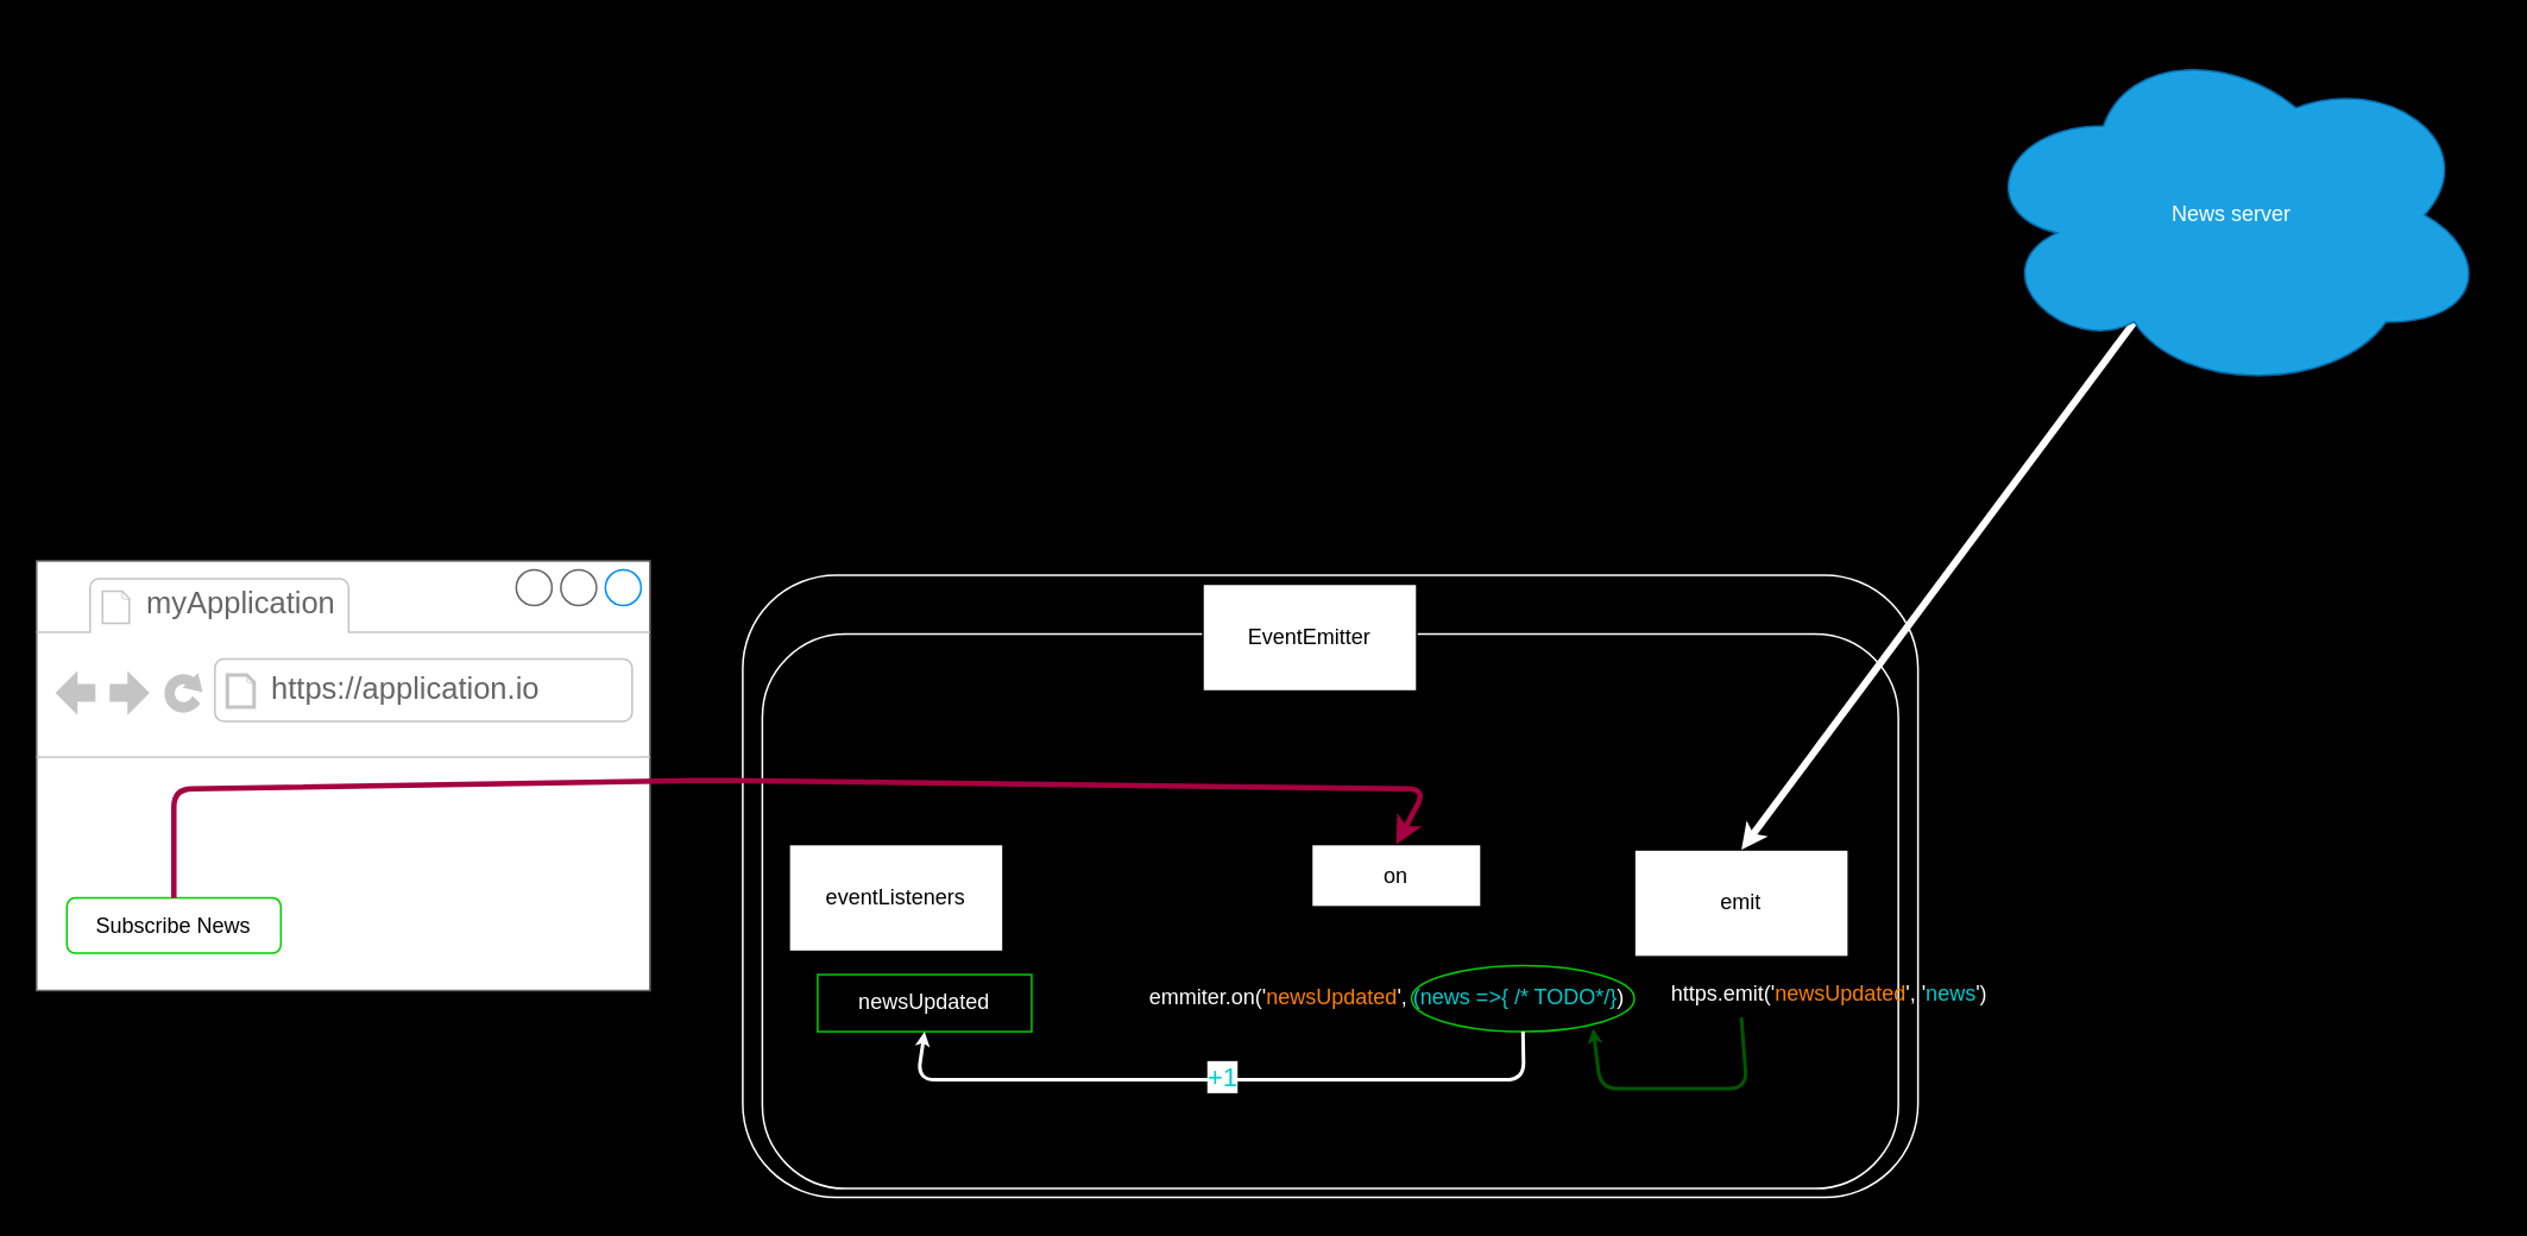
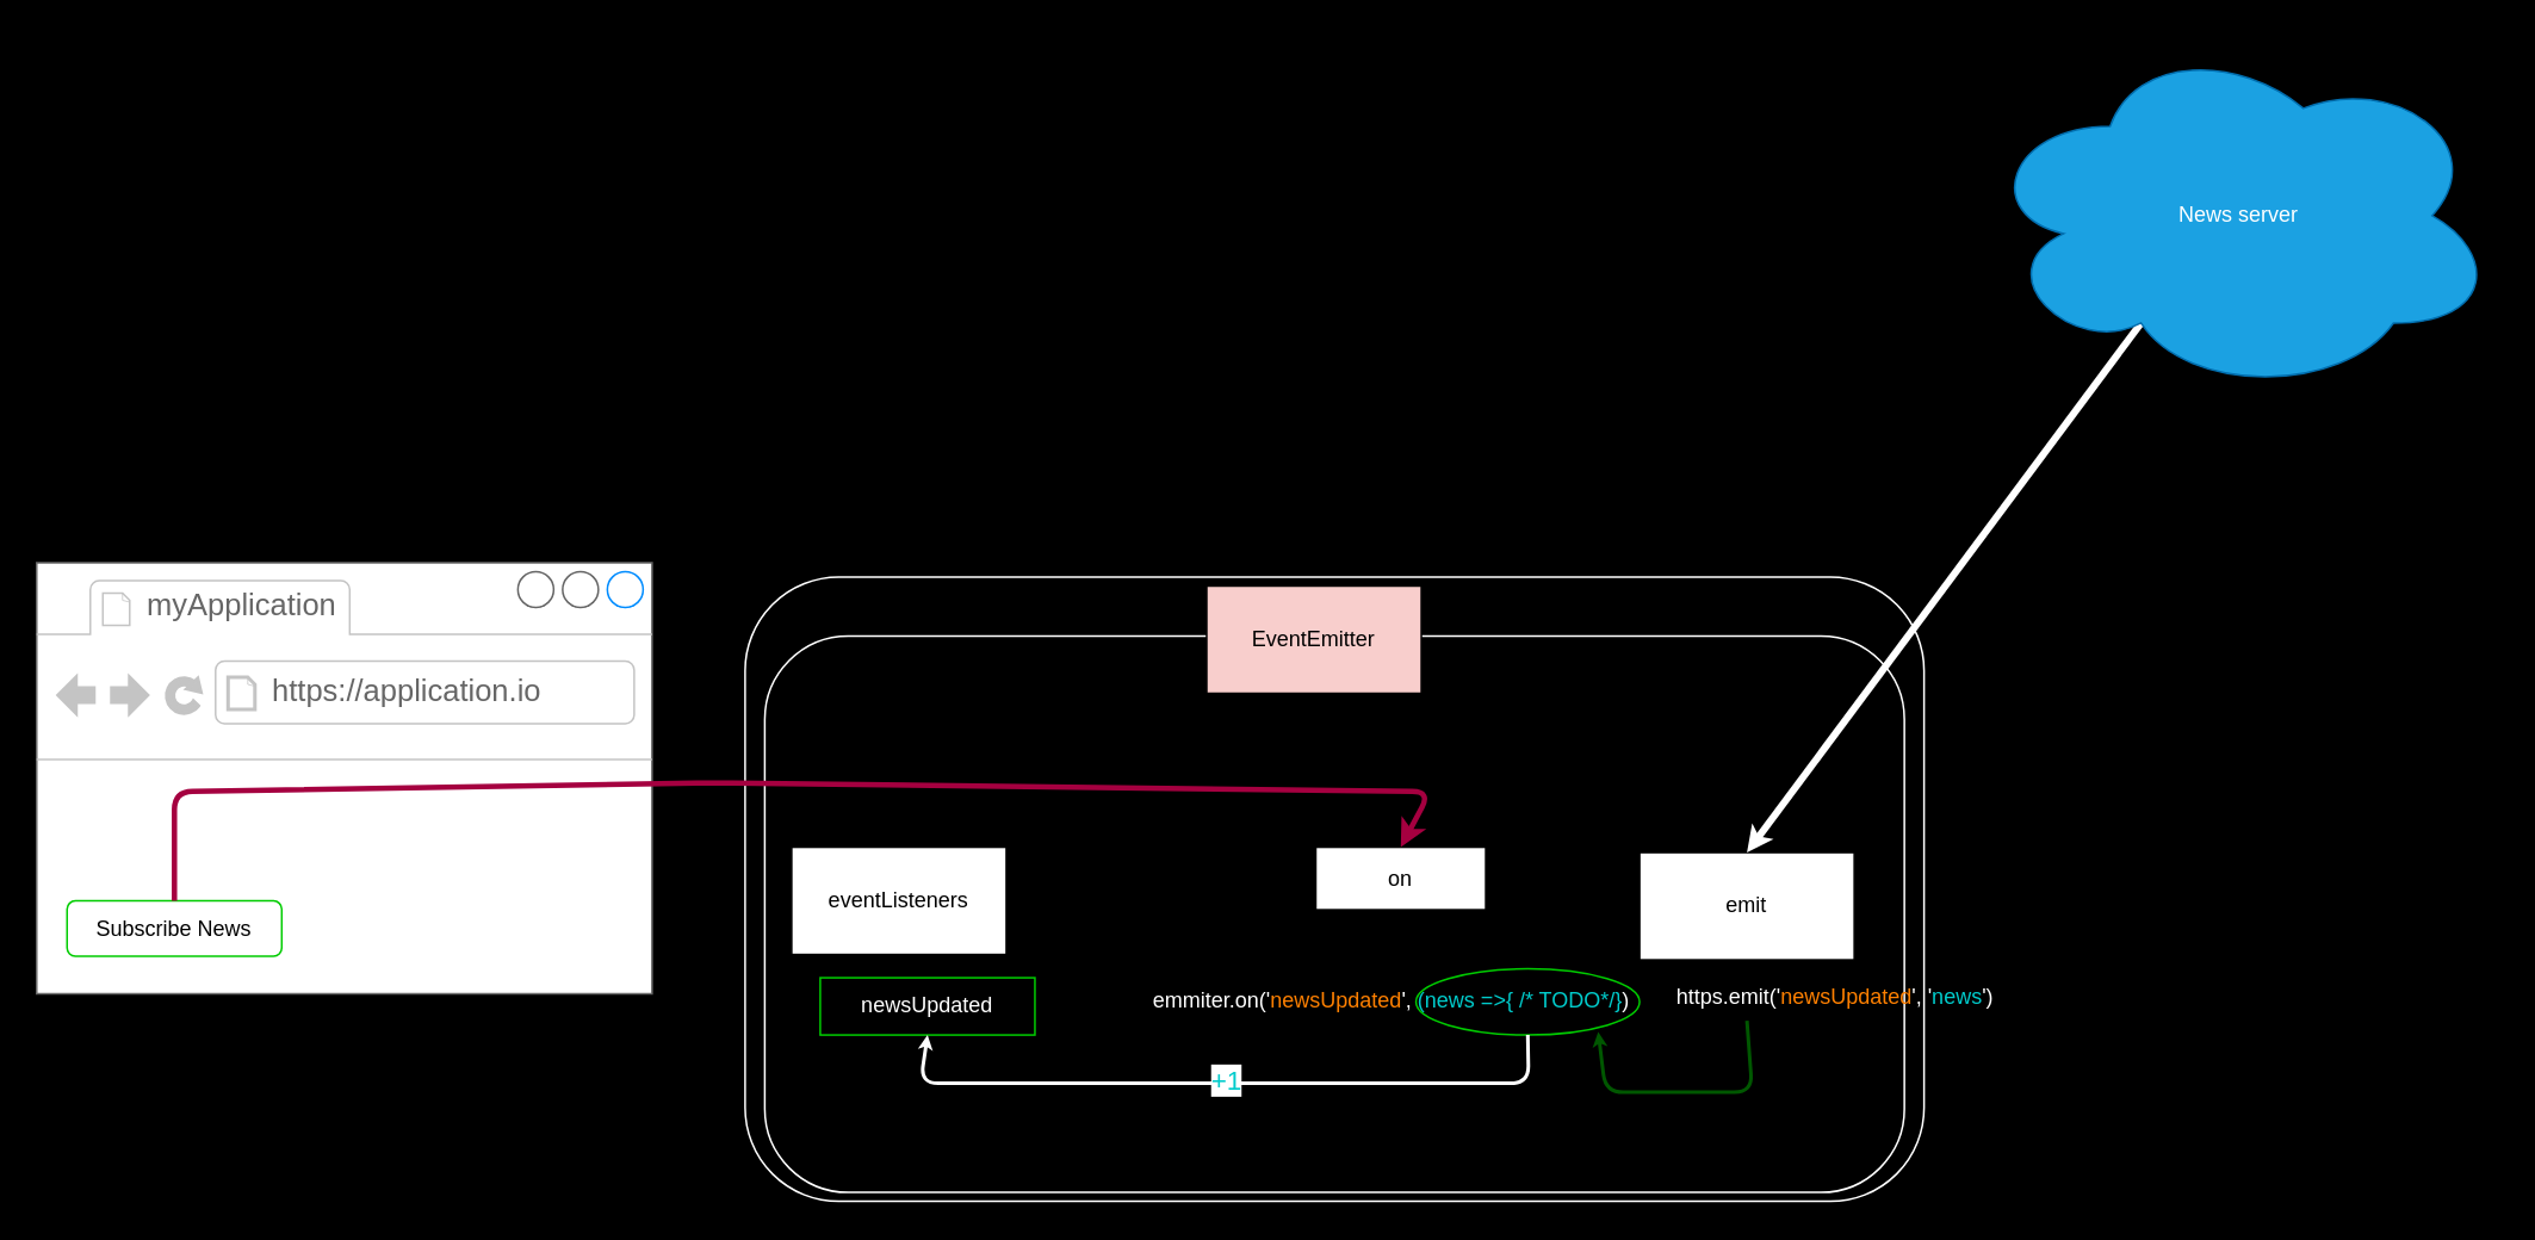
  <mxCell id="0" />
  <mxCell id="1" parent="0" />
  <mxCell id="2" value="" style="rounded=1;whiteSpace=wrap;html=1;fillColor=none;strokeColor=#FFFFFF;" vertex="1" parent="1"><mxGeometry x="416" y="322" width="659" height="349" as="geometry" /></mxCell>
  <mxCell id="3" value="" style="rounded=1;whiteSpace=wrap;html=1;fillColor=none;strokeColor=#FFFFFF;" vertex="1" parent="1"><mxGeometry x="427" y="355" width="637" height="311" as="geometry" /></mxCell>
  <mxCell id="4" value="emmiter.on('&lt;font color=&quot;#ff8000&quot;&gt;newsUpdated&lt;/font&gt;', &lt;font color=&quot;#00cccc&quot;&gt;(news =&amp;gt;{ /* TODO*/}&lt;/font&gt;)" style="text;html=1;align=center;verticalAlign=middle;resizable=0;points=[];autosize=1;strokeColor=none;fillColor=none;fontColor=#FFFFFF;" vertex="1" parent="1"><mxGeometry x="635" y="546" width="284" height="26" as="geometry" /></mxCell>
  <mxCell id="5" value="" style="ellipse;whiteSpace=wrap;html=1;strokeColor=#00CC00;fontSize=15;fontColor=#00CCCC;fillColor=none;" vertex="1" parent="1"><mxGeometry x="791" y="541" width="125" height="37" as="geometry" /></mxCell>
  <mxCell id="6" value="eventListeners" style="whiteSpace=wrap;html=1;" vertex="1" parent="1"><mxGeometry x="442" y="473" width="120" height="60" as="geometry" /></mxCell>
  <mxCell id="7" value="on" style="whiteSpace=wrap;html=1;" vertex="1" parent="1"><mxGeometry x="735" y="473" width="95" height="35" as="geometry" /></mxCell>
  <mxCell id="8" value="emit" style="whiteSpace=wrap;html=1;" vertex="1" parent="1"><mxGeometry x="916" y="476" width="120" height="60" as="geometry" /></mxCell>
- <mxCell id="9" value="EventEmitter" style="whiteSpace=wrap;html=1;" vertex="1" parent="1"><mxGeometry x="674" y="327" width="120" height="60" as="geometry" /></mxCell>
+ <mxCell id="9" value="EventEmitter" style="whiteSpace=wrap;html=1;fillColor=#f8cecc;" vertex="1" parent="1"><mxGeometry x="674" y="327" width="120" height="60" as="geometry" /></mxCell>
  <mxCell id="10" value="" style="strokeWidth=1;shadow=0;dashed=0;align=center;html=1;shape=mxgraph.mockup.containers.browserWindow;rSize=0;strokeColor=#666666;strokeColor2=#008cff;strokeColor3=#c4c4c4;mainText=,;recursiveResize=0;fillColor=none;" vertex="1" parent="1"><mxGeometry x="20" y="314" width="344" height="241" as="geometry" /></mxCell>
  <mxCell id="11" value="myApplication" style="strokeWidth=1;shadow=0;dashed=0;align=center;html=1;shape=mxgraph.mockup.containers.anchor;fontSize=17;fontColor=#666666;align=left;fillColor=none;" vertex="1" parent="10"><mxGeometry x="60" y="12" width="110" height="26" as="geometry" /></mxCell>
  <mxCell id="12" value="https://application.io" style="strokeWidth=1;shadow=0;dashed=0;align=center;html=1;shape=mxgraph.mockup.containers.anchor;rSize=0;fontSize=17;fontColor=#666666;align=left;fillColor=none;" vertex="1" parent="10"><mxGeometry x="130" y="60" width="250" height="26" as="geometry" /></mxCell>
  <mxCell id="13" value="Subscribe News" style="rounded=1;whiteSpace=wrap;html=1;fillColor=none;fontColor=#000000;strokeColor=#00CC00;" vertex="1" parent="10"><mxGeometry x="17" y="189" width="120" height="31" as="geometry" /></mxCell>
  <mxCell id="14" style="edgeStyle=none;html=1;entryX=0.5;entryY=0;entryDx=0;entryDy=0;fontColor=#FFFFFF;fillColor=#d80073;strokeColor=#A50040;strokeWidth=3;" edge="1" parent="1" source="13" target="7"><mxGeometry relative="1" as="geometry"><mxPoint x="671" y="398" as="targetPoint" /><Array as="points"><mxPoint x="97" y="442" /><mxPoint x="399" y="437" /><mxPoint x="799" y="442" /></Array></mxGeometry></mxCell>
  <mxCell id="15" value="newsUpdated" style="whiteSpace=wrap;html=1;strokeColor=#00CC00;fontColor=#FFFFFF;fillColor=none;" vertex="1" parent="1"><mxGeometry x="458" y="546" width="120" height="32" as="geometry" /></mxCell>
  <mxCell id="16" value="https.emit('&lt;font color=&quot;#ff8000&quot;&gt;newsUpdated&lt;/font&gt;', '&lt;font color=&quot;#00cccc&quot;&gt;news&lt;/font&gt;')" style="text;html=1;align=center;verticalAlign=middle;resizable=0;points=[];autosize=1;strokeColor=none;fillColor=none;fontColor=#FFFFFF;" vertex="1" parent="1"><mxGeometry x="922" y="544" width="205" height="26" as="geometry" /></mxCell>
  <mxCell id="17" style="edgeStyle=none;html=1;entryX=0.5;entryY=1;entryDx=0;entryDy=0;strokeWidth=2;fontColor=#00CCCC;endSize=2;exitX=0.5;exitY=1;exitDx=0;exitDy=0;strokeColor=#FFFFFF;" edge="1" parent="1" source="5" target="15"><mxGeometry relative="1" as="geometry"><Array as="points"><mxPoint x="854" y="605" /><mxPoint x="657" y="605" /><mxPoint x="514" y="605" /></Array></mxGeometry></mxCell>
  <mxCell id="18" value="+1" style="edgeLabel;html=1;align=center;verticalAlign=middle;resizable=0;points=[];fontColor=#00CCCC;spacing=3;fontSize=15;labelBackgroundColor=default;" vertex="1" connectable="0" parent="17"><mxGeometry x="0.001" y="-3" relative="1" as="geometry"><mxPoint as="offset" /></mxGeometry></mxCell>
  <mxCell id="19" style="edgeStyle=none;html=1;entryX=0.5;entryY=0;entryDx=0;entryDy=0;strokeWidth=4;fontColor=#00CCCC;endSize=2;exitX=0.31;exitY=0.8;exitDx=0;exitDy=0;exitPerimeter=0;strokeColor=#FFFFFF;" edge="1" parent="1" source="20" target="8"><mxGeometry relative="1" as="geometry" /></mxCell>
  <mxCell id="20" value="News server" style="ellipse;shape=cloud;whiteSpace=wrap;html=1;strokeColor=#006EAF;fontColor=#ffffff;fillColor=#1ba1e2;" vertex="1" parent="1"><mxGeometry x="1107" y="20" width="288" height="200" as="geometry" /></mxCell>
  <mxCell id="21" style="edgeStyle=none;html=1;entryX=0.908;entryY=1.166;entryDx=0;entryDy=0;strokeWidth=2;fontColor=#00CCCC;endSize=2;fillColor=#008a00;strokeColor=#005700;entryPerimeter=0;" edge="1" parent="1" target="4"><mxGeometry relative="1" as="geometry"><mxPoint x="976" y="570" as="sourcePoint" /><Array as="points"><mxPoint x="979" y="610" /><mxPoint x="932" y="610" /><mxPoint x="897" y="610" /></Array></mxGeometry></mxCell>
